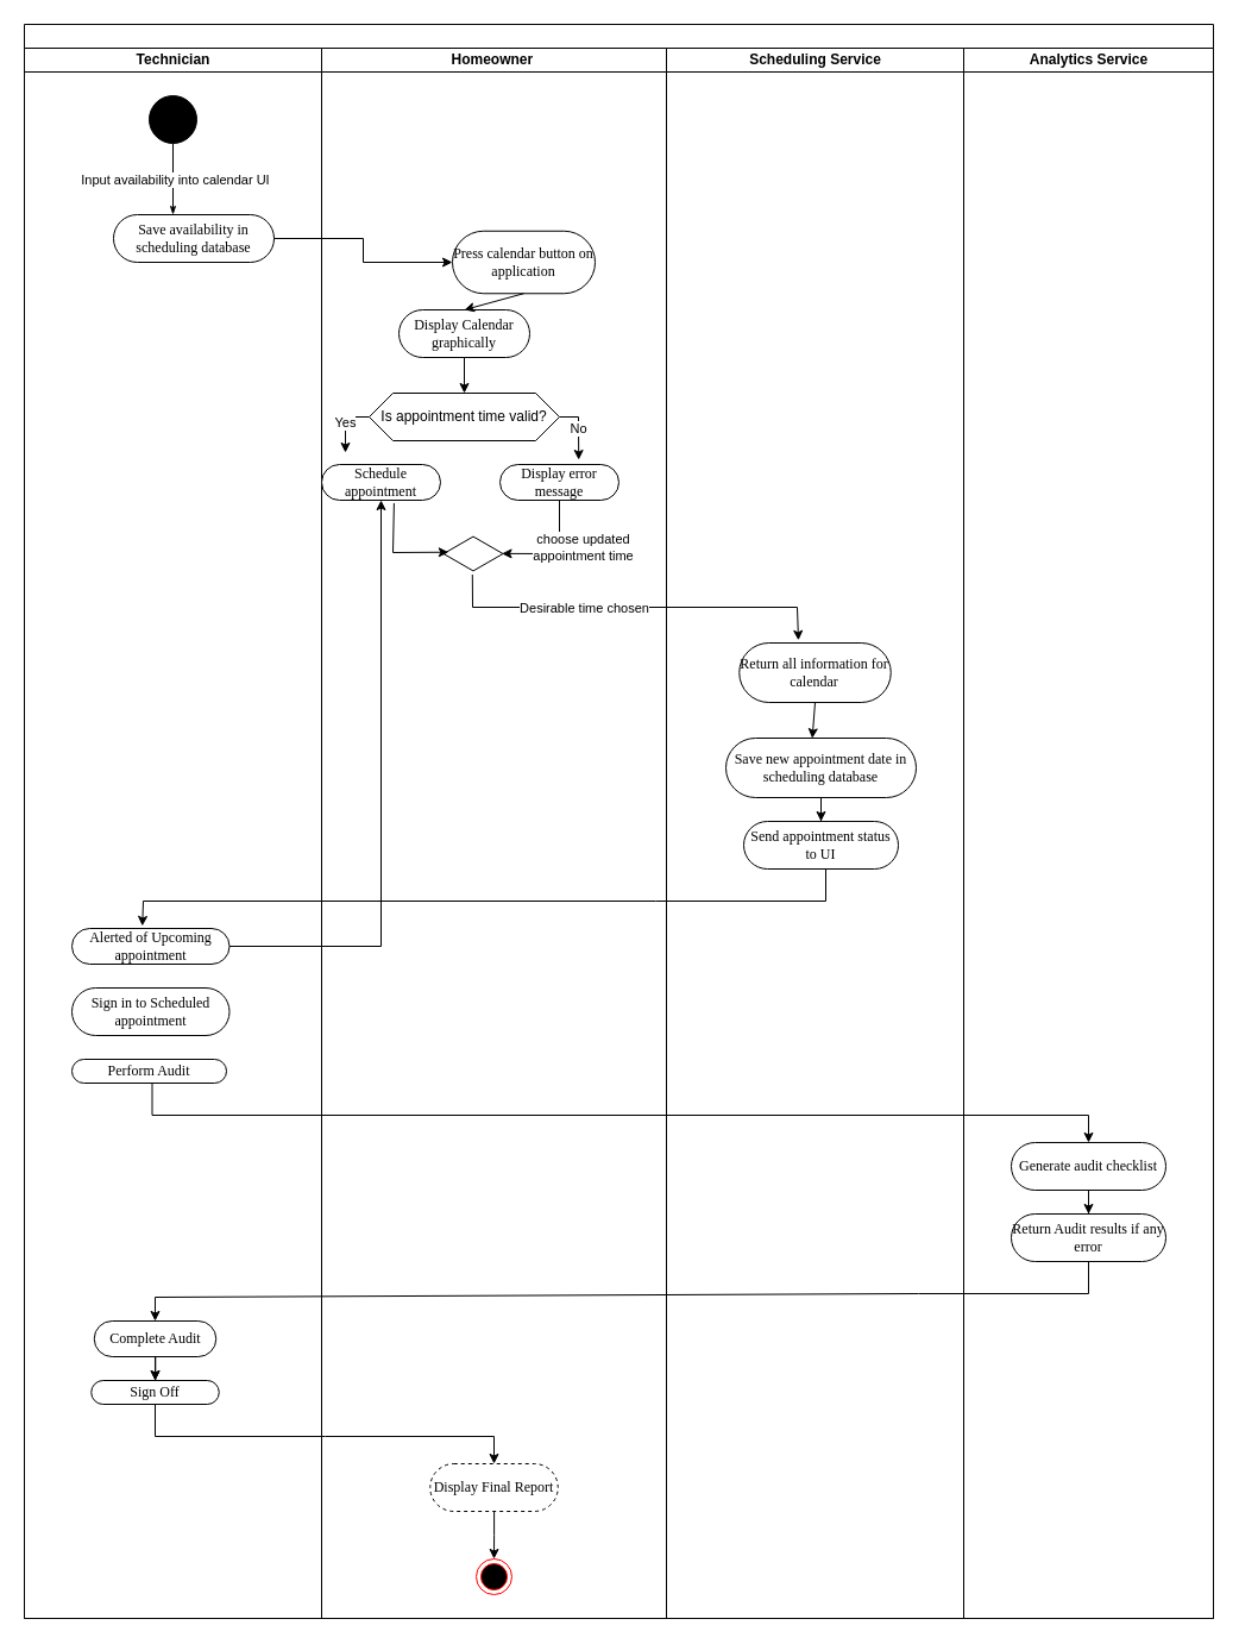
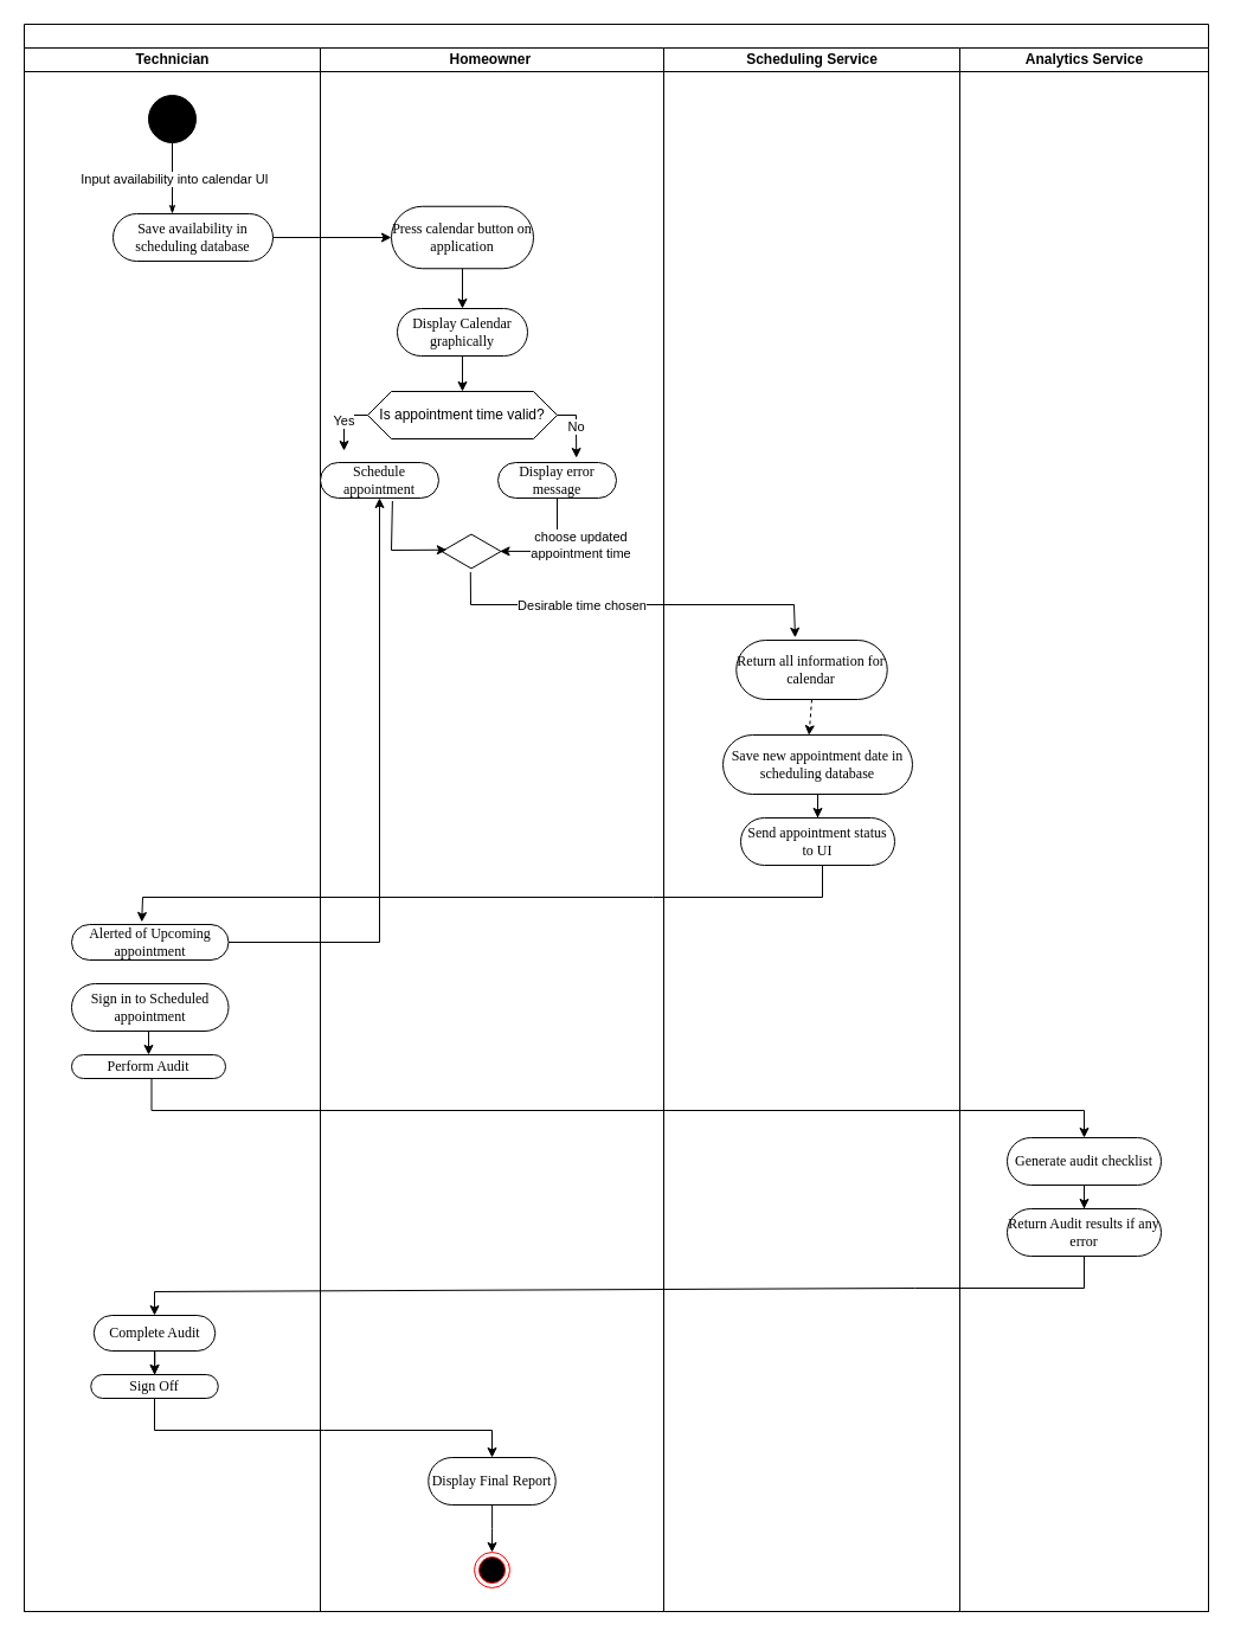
  <mxCell id="0" />
  <mxCell id="1" parent="0" />
  <mxCell id="2" value="" style="swimlane;html=1;childLayout=stackLayout;startSize=20;rounded=0;shadow=0;comic=0;labelBackgroundColor=none;strokeWidth=1;fontFamily=Verdana;fontSize=12;align=center;" parent="1" vertex="1"><mxGeometry x="20" y="20" width="1000" height="1340" as="geometry"><mxRectangle x="40" y="20" width="50" height="40" as="alternateBounds" /></mxGeometry></mxCell>
  <mxCell id="3" value="Technician" style="swimlane;html=1;startSize=20;" parent="2" vertex="1"><mxGeometry y="20" width="250" height="1320" as="geometry" /></mxCell>
  <mxCell id="4" value="" style="ellipse;whiteSpace=wrap;html=1;rounded=0;shadow=0;comic=0;labelBackgroundColor=none;strokeWidth=1;fillColor=#000000;fontFamily=Verdana;fontSize=12;align=center;" parent="3" vertex="1"><mxGeometry x="105" y="40" width="40" height="40" as="geometry" /></mxCell>
  <mxCell id="5" value="Save availability in scheduling database&lt;br&gt;" style="rounded=1;whiteSpace=wrap;html=1;shadow=0;comic=0;labelBackgroundColor=none;strokeWidth=1;fontFamily=Verdana;fontSize=12;align=center;arcSize=50;" parent="3" vertex="1"><mxGeometry x="75" y="140" width="135" height="40" as="geometry" /></mxCell>
  <mxCell id="6" value="" style="edgeStyle=orthogonalEdgeStyle;rounded=0;orthogonalLoop=1;jettySize=auto;html=1;" edge="1" parent="3" source="7" target="21"><mxGeometry relative="1" as="geometry" /></mxCell>
  <mxCell id="7" value="Alerted of Upcoming appointment" style="rounded=1;whiteSpace=wrap;html=1;shadow=0;comic=0;labelBackgroundColor=none;strokeWidth=1;fontFamily=Verdana;fontSize=12;align=center;arcSize=50;" parent="3" vertex="1"><mxGeometry x="40" y="740" width="132.5" height="30" as="geometry" /></mxCell>
  <mxCell id="8" value="Perform Audit" style="rounded=1;whiteSpace=wrap;html=1;shadow=0;comic=0;labelBackgroundColor=none;strokeWidth=1;fontFamily=Verdana;fontSize=12;align=center;arcSize=50;" vertex="1" parent="3"><mxGeometry x="40" y="850" width="130" height="20" as="geometry" /></mxCell>
+ <mxCell id="9" style="edgeStyle=orthogonalEdgeStyle;rounded=0;orthogonalLoop=1;jettySize=auto;html=1;exitX=0.5;exitY=1;exitDx=0;exitDy=0;entryX=0.5;entryY=0;entryDx=0;entryDy=0;" edge="1" parent="3" source="10" target="8"><mxGeometry relative="1" as="geometry" /></mxCell>
  <mxCell id="10" value="Sign in to Scheduled appointment" style="rounded=1;whiteSpace=wrap;html=1;shadow=0;comic=0;labelBackgroundColor=none;strokeWidth=1;fontFamily=Verdana;fontSize=12;align=center;arcSize=50;" vertex="1" parent="3"><mxGeometry x="40" y="790" width="132.5" height="40" as="geometry" /></mxCell>
  <mxCell id="11" value="" style="edgeStyle=orthogonalEdgeStyle;rounded=0;orthogonalLoop=1;jettySize=auto;html=1;" edge="1" parent="3" source="13" target="14"><mxGeometry relative="1" as="geometry" /></mxCell>
  <mxCell id="12" style="edgeStyle=orthogonalEdgeStyle;rounded=0;orthogonalLoop=1;jettySize=auto;html=1;exitX=0.5;exitY=1;exitDx=0;exitDy=0;" edge="1" parent="3" source="13" target="14"><mxGeometry relative="1" as="geometry" /></mxCell>
  <mxCell id="13" value="Complete Audit" style="rounded=1;whiteSpace=wrap;html=1;shadow=0;comic=0;labelBackgroundColor=none;strokeWidth=1;fontFamily=Verdana;fontSize=12;align=center;arcSize=50;" vertex="1" parent="3"><mxGeometry x="58.75" y="1070" width="102.5" height="30" as="geometry" /></mxCell>
  <mxCell id="14" value="Sign Off" style="rounded=1;whiteSpace=wrap;html=1;shadow=0;comic=0;labelBackgroundColor=none;strokeWidth=1;fontFamily=Verdana;fontSize=12;align=center;arcSize=50;" vertex="1" parent="3"><mxGeometry x="56.25" y="1120" width="107.5" height="20" as="geometry" /></mxCell>
  <mxCell id="15" value="Homeowner&amp;nbsp;" style="swimlane;html=1;startSize=20;" parent="2" vertex="1"><mxGeometry x="250" y="20" width="290" height="1320" as="geometry"><mxRectangle x="250" y="20" width="40" height="970" as="alternateBounds" /></mxGeometry></mxCell>
- <mxCell id="16" value="Press calendar button on application&lt;br&gt;" style="rounded=1;whiteSpace=wrap;html=1;shadow=0;comic=0;labelBackgroundColor=none;strokeWidth=1;fontFamily=Verdana;fontSize=12;align=center;arcSize=50;" parent="15" vertex="1"><mxGeometry x="110" y="153.75" width="120" height="52.5" as="geometry" /></mxCell>
+ <mxCell id="16" value="Press calendar button on application&lt;br&gt;" style="rounded=1;whiteSpace=wrap;html=1;shadow=0;comic=0;labelBackgroundColor=none;strokeWidth=1;fontFamily=Verdana;fontSize=12;align=center;arcSize=50;" parent="15" vertex="1"><mxGeometry x="60" y="133.75" width="120" height="52.5" as="geometry" /></mxCell>
  <mxCell id="17" value="Display Calendar graphically" style="rounded=1;whiteSpace=wrap;html=1;shadow=0;comic=0;labelBackgroundColor=none;strokeWidth=1;fontFamily=Verdana;fontSize=12;align=center;arcSize=50;" vertex="1" parent="15"><mxGeometry x="65" y="220" width="110" height="40" as="geometry" /></mxCell>
  <mxCell id="18" value="" style="endArrow=classic;html=1;rounded=0;entryX=0.5;entryY=0;entryDx=0;entryDy=0;exitX=0.5;exitY=1;exitDx=0;exitDy=0;" edge="1" parent="15" source="16" target="17"><mxGeometry width="50" height="50" relative="1" as="geometry"><mxPoint x="100" y="260" as="sourcePoint" /><mxPoint x="150" y="210" as="targetPoint" /></mxGeometry></mxCell>
  <mxCell id="19" value="Is appointment time valid?" style="shape=hexagon;perimeter=hexagonPerimeter2;whiteSpace=wrap;html=1;fixedSize=1;" vertex="1" parent="15"><mxGeometry x="40" y="290" width="160" height="40" as="geometry" /></mxCell>
  <mxCell id="20" value="" style="endArrow=classic;html=1;rounded=0;entryX=0.5;entryY=0;entryDx=0;entryDy=0;exitX=0.5;exitY=1;exitDx=0;exitDy=0;" edge="1" parent="15" source="17" target="19"><mxGeometry width="50" height="50" relative="1" as="geometry"><mxPoint x="95" y="310" as="sourcePoint" /><mxPoint x="140" y="260" as="targetPoint" /></mxGeometry></mxCell>
  <mxCell id="21" value="Schedule appointment" style="rounded=1;whiteSpace=wrap;html=1;shadow=0;comic=0;labelBackgroundColor=none;strokeWidth=1;fontFamily=Verdana;fontSize=12;align=center;arcSize=50;" vertex="1" parent="15"><mxGeometry y="350" width="100" height="30" as="geometry" /></mxCell>
  <mxCell id="22" value="Display error message" style="rounded=1;whiteSpace=wrap;html=1;shadow=0;comic=0;labelBackgroundColor=none;strokeWidth=1;fontFamily=Verdana;fontSize=12;align=center;arcSize=50;" vertex="1" parent="15"><mxGeometry x="150" y="350" width="100" height="30" as="geometry" /></mxCell>
  <mxCell id="23" value="No&lt;br&gt;" style="endArrow=classic;html=1;rounded=0;exitX=1;exitY=0.5;exitDx=0;exitDy=0;entryX=0.662;entryY=-0.131;entryDx=0;entryDy=0;entryPerimeter=0;" edge="1" parent="15" source="19" target="22"><mxGeometry width="50" height="50" relative="1" as="geometry"><mxPoint x="190" y="335" as="sourcePoint" /><mxPoint x="240" y="285" as="targetPoint" /><Array as="points"><mxPoint x="216" y="310" /></Array></mxGeometry></mxCell>
  <mxCell id="24" value="Yes&lt;br&gt;" style="endArrow=classic;html=1;rounded=0;exitX=0;exitY=0.5;exitDx=0;exitDy=0;" edge="1" parent="15" source="19"><mxGeometry width="50" height="50" relative="1" as="geometry"><mxPoint x="10" y="310" as="sourcePoint" /><mxPoint x="20" y="340" as="targetPoint" /><Array as="points"><mxPoint x="20" y="310" /></Array></mxGeometry></mxCell>
  <mxCell id="25" value="" style="html=1;whiteSpace=wrap;aspect=fixed;shape=isoRectangle;" parent="15" vertex="1"><mxGeometry x="102.5" y="410" width="50" height="30" as="geometry" /></mxCell>
  <mxCell id="26" value="" style="endArrow=classic;html=1;rounded=0;entryX=0.086;entryY=0.457;entryDx=0;entryDy=0;entryPerimeter=0;exitX=0.609;exitY=1.084;exitDx=0;exitDy=0;exitPerimeter=0;" edge="1" parent="15" source="21" target="25"><mxGeometry width="50" height="50" relative="1" as="geometry"><mxPoint x="60" y="390" as="sourcePoint" /><mxPoint x="90" y="390" as="targetPoint" /><Array as="points"><mxPoint x="60" y="424" /></Array></mxGeometry></mxCell>
  <mxCell id="27" value="&lt;font style=&quot;font-size: 11px;&quot;&gt;choose updated &lt;br&gt;appointment time&lt;/font&gt;" style="endArrow=classic;html=1;rounded=0;exitX=0.5;exitY=1;exitDx=0;exitDy=0;entryX=0.981;entryY=0.496;entryDx=0;entryDy=0;entryPerimeter=0;" edge="1" parent="15" source="22" target="25"><mxGeometry x="-0.144" y="20" width="50" height="50" relative="1" as="geometry"><mxPoint x="190" y="380" as="sourcePoint" /><mxPoint x="247" y="424" as="targetPoint" /><Array as="points"><mxPoint x="200" y="425" /></Array><mxPoint as="offset" /></mxGeometry></mxCell>
  <mxCell id="28" value="" style="endArrow=classic;html=1;rounded=0;exitX=0.486;exitY=1.084;exitDx=0;exitDy=0;exitPerimeter=0;entryX=0.5;entryY=0;entryDx=0;entryDy=0;" edge="1" parent="15" target="48"><mxGeometry width="50" height="50" relative="1" as="geometry"><mxPoint x="-142.5" y="870" as="sourcePoint" /><mxPoint x="432.5" y="918" as="targetPoint" /><Array as="points"><mxPoint x="-142.5" y="897" /><mxPoint x="0.5" y="897" /><mxPoint x="645" y="897" /></Array></mxGeometry></mxCell>
  <mxCell id="29" value="" style="edgeStyle=orthogonalEdgeStyle;rounded=0;orthogonalLoop=1;jettySize=auto;html=1;" edge="1" parent="15" source="30" target="32"><mxGeometry relative="1" as="geometry" /></mxCell>
- <mxCell id="30" value="Display Final Report&lt;br&gt;" style="rounded=1;whiteSpace=wrap;html=1;shadow=0;comic=0;labelBackgroundColor=none;strokeWidth=1;fontFamily=Verdana;fontSize=12;align=center;arcSize=50;dashed=1;" vertex="1" parent="15"><mxGeometry x="91.25" y="1190" width="107.5" height="40" as="geometry" /></mxCell>
+ <mxCell id="30" value="Display Final Report&lt;br&gt;" style="rounded=1;whiteSpace=wrap;html=1;shadow=0;comic=0;labelBackgroundColor=none;strokeWidth=1;fontFamily=Verdana;fontSize=12;align=center;arcSize=50;" vertex="1" parent="15"><mxGeometry x="91.25" y="1190" width="107.5" height="40" as="geometry" /></mxCell>
  <mxCell id="31" value="" style="endArrow=classic;html=1;rounded=0;exitX=0.486;exitY=1.084;exitDx=0;exitDy=0;exitPerimeter=0;entryX=0.5;entryY=0;entryDx=0;entryDy=0;" edge="1" parent="15" target="30"><mxGeometry width="50" height="50" relative="1" as="geometry"><mxPoint x="-140.0" y="1140" as="sourcePoint" /><mxPoint x="647.5" y="1190" as="targetPoint" /><Array as="points"><mxPoint x="-140.0" y="1167" /><mxPoint x="3.0" y="1167" /><mxPoint x="145" y="1167" /></Array></mxGeometry></mxCell>
  <mxCell id="32" value="" style="ellipse;html=1;shape=endState;fillColor=#000000;strokeColor=#ff0000;" vertex="1" parent="15"><mxGeometry x="130" y="1270" width="30" height="30" as="geometry" /></mxCell>
  <mxCell id="33" value="Scheduling Service" style="swimlane;html=1;startSize=20;" parent="2" vertex="1"><mxGeometry x="540" y="20" width="250" height="1320" as="geometry" /></mxCell>
  <mxCell id="34" value="" style="edgeStyle=orthogonalEdgeStyle;rounded=0;orthogonalLoop=1;jettySize=auto;html=1;" edge="1" parent="33" source="35" target="37"><mxGeometry relative="1" as="geometry" /></mxCell>
  <mxCell id="35" value="Save new appointment date in scheduling database" style="rounded=1;whiteSpace=wrap;html=1;shadow=0;comic=0;labelBackgroundColor=none;strokeWidth=1;fontFamily=Verdana;fontSize=12;align=center;arcSize=50;" parent="33" vertex="1"><mxGeometry x="50" y="580" width="160" height="50" as="geometry" /></mxCell>
  <mxCell id="36" value="Return all information for calendar" style="rounded=1;whiteSpace=wrap;html=1;shadow=0;comic=0;labelBackgroundColor=none;strokeWidth=1;fontFamily=Verdana;fontSize=12;align=center;arcSize=50;" parent="33" vertex="1"><mxGeometry x="61.25" y="500" width="127.49" height="50" as="geometry" /></mxCell>
  <mxCell id="37" value="&lt;span style=&quot;font-weight: normal;&quot;&gt;Send appointment status to UI&lt;/span&gt;" style="rounded=1;whiteSpace=wrap;html=1;shadow=0;comic=0;labelBackgroundColor=none;strokeWidth=1;fontFamily=Verdana;fontSize=12;align=center;arcSize=50;fontStyle=1" parent="33" vertex="1"><mxGeometry x="65" y="650" width="130" height="40" as="geometry" /></mxCell>
- <mxCell id="38" value="" style="endArrow=classic;html=1;rounded=0;exitX=0.5;exitY=1;exitDx=0;exitDy=0;entryX=0.454;entryY=0.004;entryDx=0;entryDy=0;entryPerimeter=0;" edge="1" parent="33" source="36" target="35"><mxGeometry width="50" height="50" relative="1" as="geometry"><mxPoint x="120" y="500" as="sourcePoint" /><mxPoint x="125" y="530" as="targetPoint" /></mxGeometry></mxCell>
+ <mxCell id="38" value="" style="endArrow=classic;html=1;rounded=0;exitX=0.5;exitY=1;exitDx=0;exitDy=0;entryX=0.454;entryY=0.004;entryDx=0;entryDy=0;entryPerimeter=0;dashed=1;" edge="1" parent="33" source="36" target="35"><mxGeometry width="50" height="50" relative="1" as="geometry"><mxPoint x="120" y="500" as="sourcePoint" /><mxPoint x="125" y="530" as="targetPoint" /></mxGeometry></mxCell>
  <mxCell id="39" value="" style="endArrow=classic;html=1;rounded=0;exitX=0.486;exitY=1.084;exitDx=0;exitDy=0;exitPerimeter=0;entryX=0.447;entryY=-0.069;entryDx=0;entryDy=0;entryPerimeter=0;" edge="1" parent="33" target="7"><mxGeometry width="50" height="50" relative="1" as="geometry"><mxPoint x="134.0" y="690" as="sourcePoint" /><mxPoint x="-140.0" y="745" as="targetPoint" /><Array as="points"><mxPoint x="134.0" y="717" /><mxPoint x="-9.0" y="717" /><mxPoint x="-440" y="717" /></Array></mxGeometry></mxCell>
  <mxCell id="40" value="" style="endArrow=classic;html=1;rounded=0;exitX=0.486;exitY=1.084;exitDx=0;exitDy=0;exitPerimeter=0;entryX=0.5;entryY=0;entryDx=0;entryDy=0;" edge="1" parent="33" target="13"><mxGeometry width="50" height="50" relative="1" as="geometry"><mxPoint x="355.0" y="1020" as="sourcePoint" /><mxPoint x="-220" y="1068" as="targetPoint" /><Array as="points"><mxPoint x="355.0" y="1047" /><mxPoint x="212.0" y="1047" /><mxPoint x="-430" y="1050" /></Array></mxGeometry></mxCell>
  <mxCell id="41" style="edgeStyle=orthogonalEdgeStyle;rounded=0;html=1;labelBackgroundColor=none;startArrow=none;startFill=0;startSize=5;endArrow=classicThin;endFill=1;endSize=5;jettySize=auto;orthogonalLoop=1;strokeWidth=1;fontFamily=Verdana;fontSize=12" parent="2" source="4" edge="1"><mxGeometry relative="1" as="geometry"><mxPoint x="125" y="160" as="targetPoint" /></mxGeometry></mxCell>
  <mxCell id="42" value="Input availability into calendar UI" style="edgeLabel;html=1;align=center;verticalAlign=middle;resizable=0;points=[];" parent="41" vertex="1" connectable="0"><mxGeometry x="0.029" y="1" relative="1" as="geometry"><mxPoint as="offset" /></mxGeometry></mxCell>
  <mxCell id="43" style="edgeStyle=orthogonalEdgeStyle;rounded=0;orthogonalLoop=1;jettySize=auto;html=1;entryX=0;entryY=0.5;entryDx=0;entryDy=0;" parent="2" source="5" target="16" edge="1"><mxGeometry relative="1" as="geometry" /></mxCell>
  <mxCell id="44" value="" style="endArrow=classic;html=1;rounded=0;exitX=0.486;exitY=1.084;exitDx=0;exitDy=0;exitPerimeter=0;entryX=0.39;entryY=-0.044;entryDx=0;entryDy=0;entryPerimeter=0;" edge="1" parent="2" source="25" target="36"><mxGeometry width="50" height="50" relative="1" as="geometry"><mxPoint x="490" y="580" as="sourcePoint" /><mxPoint x="670" y="490" as="targetPoint" /><Array as="points"><mxPoint x="377" y="490" /><mxPoint x="520" y="490" /><mxPoint x="650" y="490" /></Array></mxGeometry></mxCell>
  <mxCell id="45" value="Desirable time chosen" style="edgeLabel;html=1;align=center;verticalAlign=middle;resizable=0;points=[];" vertex="1" connectable="0" parent="44"><mxGeometry x="-0.518" y="-5" relative="1" as="geometry"><mxPoint x="42" y="-5" as="offset" /></mxGeometry></mxCell>
  <mxCell id="46" value="Analytics Service" style="swimlane;html=1;startSize=20;" parent="2" vertex="1"><mxGeometry x="790" y="20" width="210" height="1320" as="geometry" /></mxCell>
  <mxCell id="47" value="" style="edgeStyle=orthogonalEdgeStyle;rounded=0;orthogonalLoop=1;jettySize=auto;html=1;entryX=0.5;entryY=0;entryDx=0;entryDy=0;" edge="1" parent="46" source="48" target="49"><mxGeometry relative="1" as="geometry" /></mxCell>
  <mxCell id="48" value="Generate audit checklist" style="rounded=1;whiteSpace=wrap;html=1;shadow=0;comic=0;labelBackgroundColor=none;strokeWidth=1;fontFamily=Verdana;fontSize=12;align=center;arcSize=50;" vertex="1" parent="46"><mxGeometry x="40" y="920" width="130" height="40" as="geometry" /></mxCell>
  <mxCell id="49" value="Return Audit results if any error" style="rounded=1;whiteSpace=wrap;html=1;shadow=0;comic=0;labelBackgroundColor=none;strokeWidth=1;fontFamily=Verdana;fontSize=12;align=center;arcSize=50;" vertex="1" parent="46"><mxGeometry x="40" y="980" width="130" height="40" as="geometry" /></mxCell>
